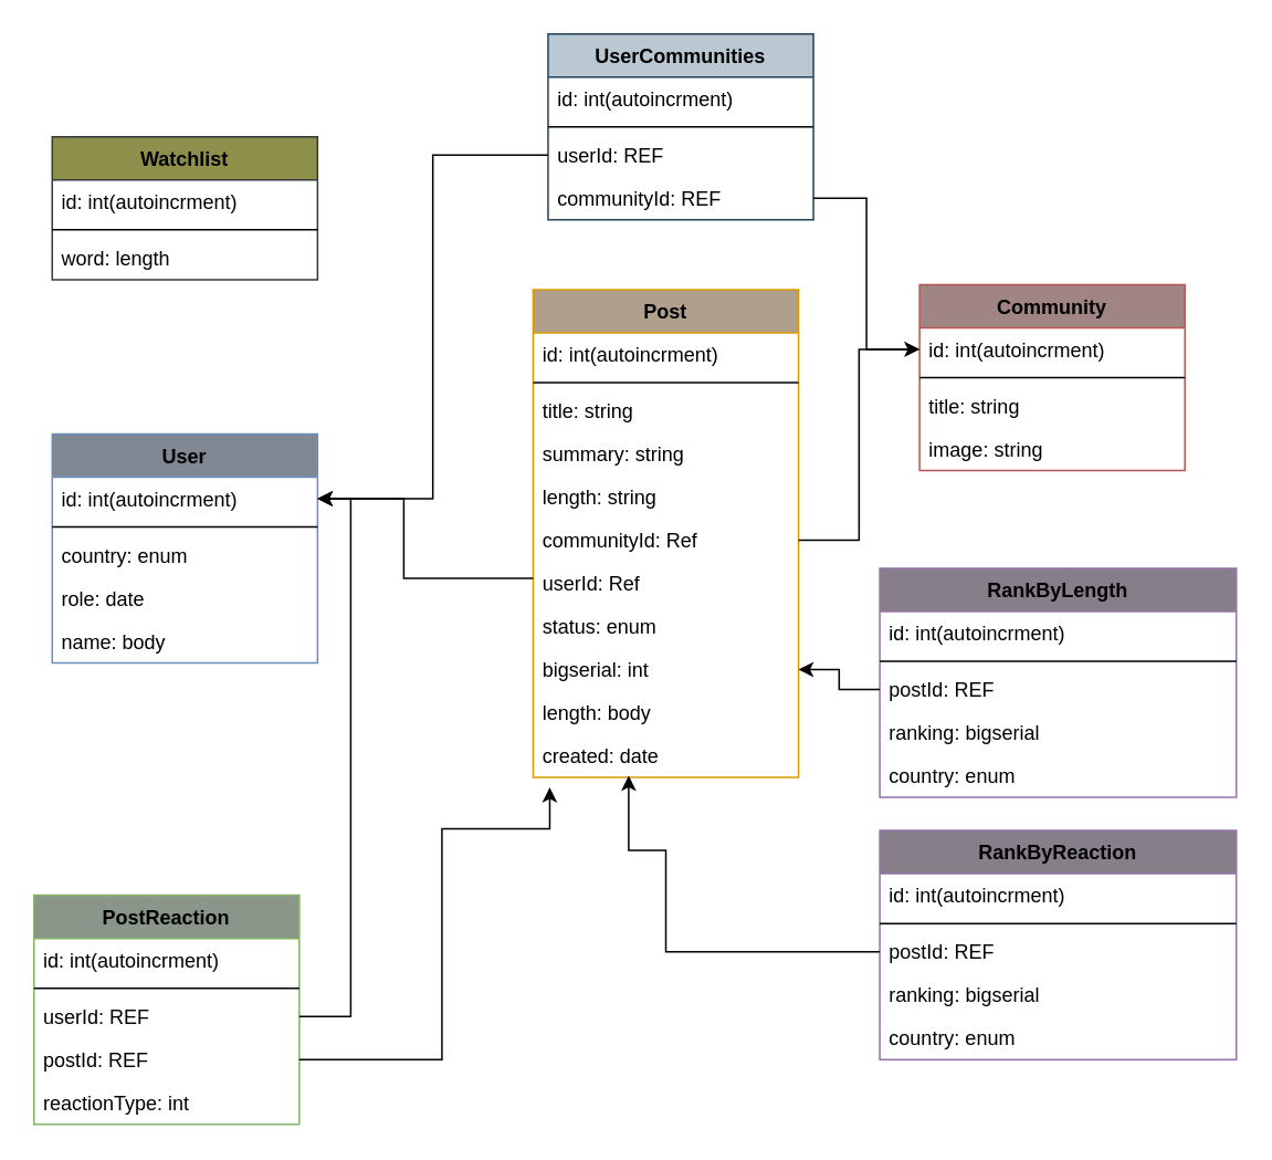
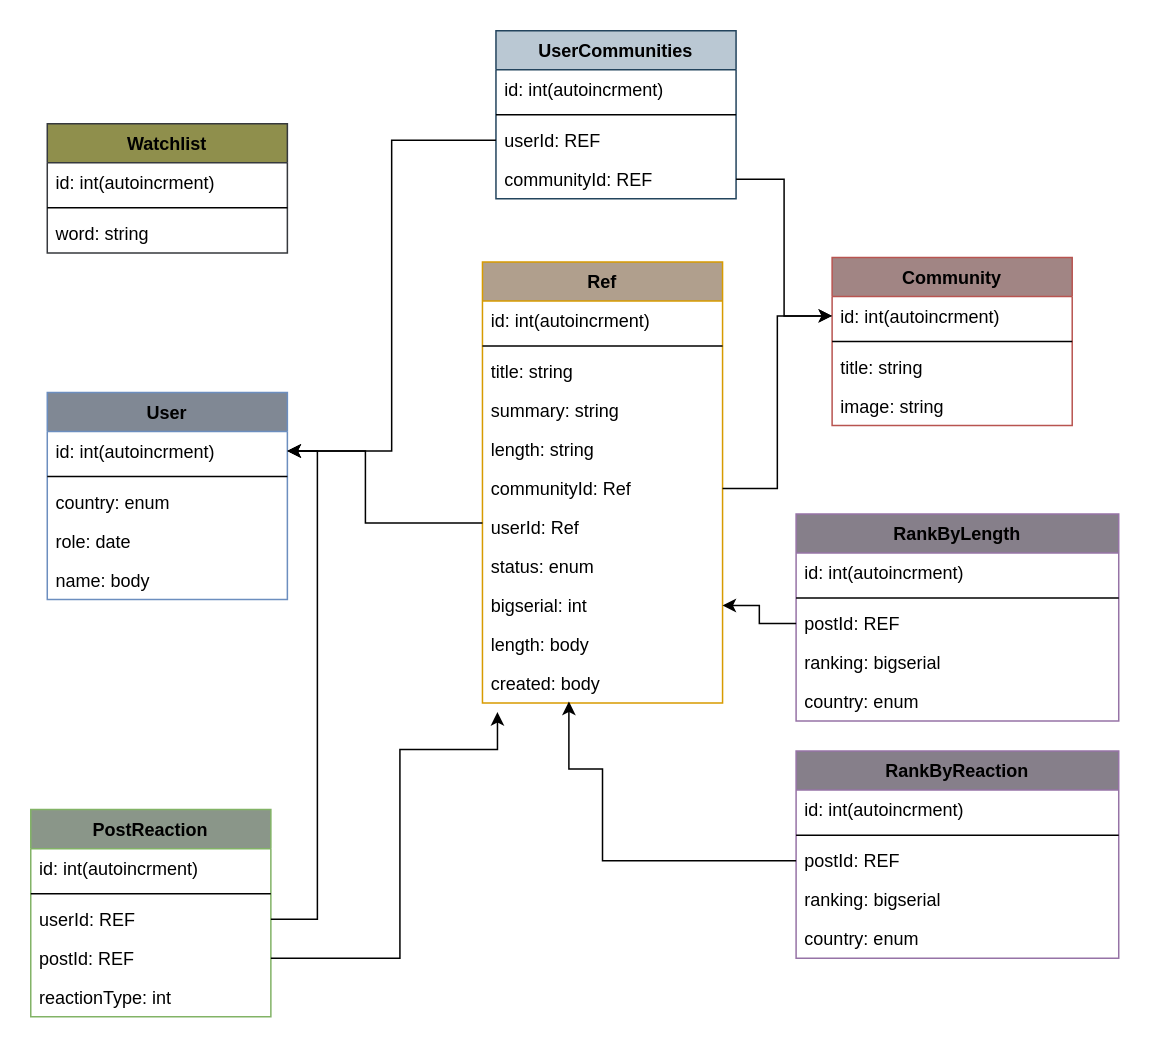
  <mxCell id="0" />
  <mxCell id="1" parent="0" />
  <mxCell id="2" value="User" style="swimlane;fontStyle=1;align=center;verticalAlign=top;childLayout=stackLayout;horizontal=1;startSize=26;horizontalStack=0;resizeParent=1;resizeParentMax=0;resizeLast=0;collapsible=1;marginBottom=0;labelBackgroundColor=none;strokeColor=#6c8ebf;fillColor=#808894;" parent="1" vertex="1"><mxGeometry x="31" y="261" width="160" height="138" as="geometry" /></mxCell>
  <mxCell id="3" value="id: int(autoincrment)" style="text;strokeColor=none;fillColor=none;align=left;verticalAlign=top;spacingLeft=4;spacingRight=4;overflow=hidden;rotatable=0;points=[[0,0.5],[1,0.5]];portConstraint=eastwest;" parent="2" vertex="1"><mxGeometry y="26" width="160" height="26" as="geometry" /></mxCell>
  <mxCell id="4" value="" style="line;strokeWidth=1;fillColor=none;align=left;verticalAlign=middle;spacingTop=-1;spacingLeft=3;spacingRight=3;rotatable=0;labelPosition=right;points=[];portConstraint=eastwest;" parent="2" vertex="1"><mxGeometry y="52" width="160" height="8" as="geometry" /></mxCell>
  <mxCell id="5" value="country: enum" style="text;strokeColor=none;fillColor=none;align=left;verticalAlign=top;spacingLeft=4;spacingRight=4;overflow=hidden;rotatable=0;points=[[0,0.5],[1,0.5]];portConstraint=eastwest;" parent="2" vertex="1"><mxGeometry y="60" width="160" height="26" as="geometry" /></mxCell>
  <mxCell id="6" value="role: date" style="text;strokeColor=none;fillColor=none;align=left;verticalAlign=top;spacingLeft=4;spacingRight=4;overflow=hidden;rotatable=0;points=[[0,0.5],[1,0.5]];portConstraint=eastwest;" parent="2" vertex="1"><mxGeometry y="86" width="160" height="26" as="geometry" /></mxCell>
  <mxCell id="7" value="name: body" style="text;strokeColor=none;fillColor=none;align=left;verticalAlign=top;spacingLeft=4;spacingRight=4;overflow=hidden;rotatable=0;points=[[0,0.5],[1,0.5]];portConstraint=eastwest;" parent="2" vertex="1"><mxGeometry y="112" width="160" height="26" as="geometry" /></mxCell>
  <mxCell id="8" value="Community" style="swimlane;fontStyle=1;align=center;verticalAlign=top;childLayout=stackLayout;horizontal=1;startSize=26;horizontalStack=0;resizeParent=1;resizeParentMax=0;resizeLast=0;collapsible=1;marginBottom=0;strokeColor=#b85450;fillColor=#A18584;" parent="1" vertex="1"><mxGeometry x="554" y="171" width="160" height="112" as="geometry" /></mxCell>
  <mxCell id="9" value="id: int(autoincrment)" style="text;strokeColor=none;fillColor=none;align=left;verticalAlign=top;spacingLeft=4;spacingRight=4;overflow=hidden;rotatable=0;points=[[0,0.5],[1,0.5]];portConstraint=eastwest;" parent="8" vertex="1"><mxGeometry y="26" width="160" height="26" as="geometry" /></mxCell>
  <mxCell id="10" value="" style="line;strokeWidth=1;fillColor=none;align=left;verticalAlign=middle;spacingTop=-1;spacingLeft=3;spacingRight=3;rotatable=0;labelPosition=right;points=[];portConstraint=eastwest;" parent="8" vertex="1"><mxGeometry y="52" width="160" height="8" as="geometry" /></mxCell>
  <mxCell id="11" value="title: string" style="text;strokeColor=none;fillColor=none;align=left;verticalAlign=top;spacingLeft=4;spacingRight=4;overflow=hidden;rotatable=0;points=[[0,0.5],[1,0.5]];portConstraint=eastwest;" parent="8" vertex="1"><mxGeometry y="60" width="160" height="26" as="geometry" /></mxCell>
  <mxCell id="12" value="image: string" style="text;strokeColor=none;fillColor=none;align=left;verticalAlign=top;spacingLeft=4;spacingRight=4;overflow=hidden;rotatable=0;points=[[0,0.5],[1,0.5]];portConstraint=eastwest;" parent="8" vertex="1"><mxGeometry y="86" width="160" height="26" as="geometry" /></mxCell>
- <mxCell id="13" value="Post" style="swimlane;fontStyle=1;align=center;verticalAlign=top;childLayout=stackLayout;horizontal=1;startSize=26;horizontalStack=0;resizeParent=1;resizeParentMax=0;resizeLast=0;collapsible=1;marginBottom=0;strokeColor=#d79b00;fillColor=#B09F8D;" parent="1" vertex="1"><mxGeometry x="321" y="174" width="160" height="294" as="geometry" /></mxCell>
+ <mxCell id="13" value="Ref" style="swimlane;fontStyle=1;align=center;verticalAlign=top;childLayout=stackLayout;horizontal=1;startSize=26;horizontalStack=0;resizeParent=1;resizeParentMax=0;resizeLast=0;collapsible=1;marginBottom=0;strokeColor=#d79b00;fillColor=#B09F8D;" parent="1" vertex="1"><mxGeometry x="321" y="174" width="160" height="294" as="geometry" /></mxCell>
  <mxCell id="14" value="id: int(autoincrment)" style="text;strokeColor=none;fillColor=none;align=left;verticalAlign=top;spacingLeft=4;spacingRight=4;overflow=hidden;rotatable=0;points=[[0,0.5],[1,0.5]];portConstraint=eastwest;" parent="13" vertex="1"><mxGeometry y="26" width="160" height="26" as="geometry" /></mxCell>
  <mxCell id="15" value="" style="line;strokeWidth=1;fillColor=none;align=left;verticalAlign=middle;spacingTop=-1;spacingLeft=3;spacingRight=3;rotatable=0;labelPosition=right;points=[];portConstraint=eastwest;" parent="13" vertex="1"><mxGeometry y="52" width="160" height="8" as="geometry" /></mxCell>
  <mxCell id="16" value="title: string" style="text;strokeColor=none;fillColor=none;align=left;verticalAlign=top;spacingLeft=4;spacingRight=4;overflow=hidden;rotatable=0;points=[[0,0.5],[1,0.5]];portConstraint=eastwest;" parent="13" vertex="1"><mxGeometry y="60" width="160" height="26" as="geometry" /></mxCell>
  <mxCell id="17" value="summary: string" style="text;strokeColor=none;fillColor=none;align=left;verticalAlign=top;spacingLeft=4;spacingRight=4;overflow=hidden;rotatable=0;points=[[0,0.5],[1,0.5]];portConstraint=eastwest;" parent="13" vertex="1"><mxGeometry y="86" width="160" height="26" as="geometry" /></mxCell>
  <mxCell id="18" value="length: string" style="text;strokeColor=none;fillColor=none;align=left;verticalAlign=top;spacingLeft=4;spacingRight=4;overflow=hidden;rotatable=0;points=[[0,0.5],[1,0.5]];portConstraint=eastwest;" parent="13" vertex="1"><mxGeometry y="112" width="160" height="26" as="geometry" /></mxCell>
  <mxCell id="19" value="communityId: Ref" style="text;strokeColor=none;fillColor=none;align=left;verticalAlign=top;spacingLeft=4;spacingRight=4;overflow=hidden;rotatable=0;points=[[0,0.5],[1,0.5]];portConstraint=eastwest;" parent="13" vertex="1"><mxGeometry y="138" width="160" height="26" as="geometry" /></mxCell>
  <mxCell id="20" value="userId: Ref" style="text;strokeColor=none;fillColor=none;align=left;verticalAlign=top;spacingLeft=4;spacingRight=4;overflow=hidden;rotatable=0;points=[[0,0.5],[1,0.5]];portConstraint=eastwest;" parent="13" vertex="1"><mxGeometry y="164" width="160" height="26" as="geometry" /></mxCell>
  <mxCell id="21" value="status: enum" style="text;strokeColor=none;fillColor=none;align=left;verticalAlign=top;spacingLeft=4;spacingRight=4;overflow=hidden;rotatable=0;points=[[0,0.5],[1,0.5]];portConstraint=eastwest;" parent="13" vertex="1"><mxGeometry y="190" width="160" height="26" as="geometry" /></mxCell>
  <mxCell id="22" value="bigserial: int" style="text;strokeColor=none;fillColor=none;align=left;verticalAlign=top;spacingLeft=4;spacingRight=4;overflow=hidden;rotatable=0;points=[[0,0.5],[1,0.5]];portConstraint=eastwest;" parent="13" vertex="1"><mxGeometry y="216" width="160" height="26" as="geometry" /></mxCell>
  <mxCell id="23" value="length: body" style="text;strokeColor=none;fillColor=none;align=left;verticalAlign=top;spacingLeft=4;spacingRight=4;overflow=hidden;rotatable=0;points=[[0,0.5],[1,0.5]];portConstraint=eastwest;" parent="13" vertex="1"><mxGeometry y="242" width="160" height="26" as="geometry" /></mxCell>
- <mxCell id="24" value="created: date" style="text;strokeColor=none;fillColor=none;align=left;verticalAlign=top;spacingLeft=4;spacingRight=4;overflow=hidden;rotatable=0;points=[[0,0.5],[1,0.5]];portConstraint=eastwest;" parent="13" vertex="1"><mxGeometry y="268" width="160" height="26" as="geometry" /></mxCell>
+ <mxCell id="24" value="created: body" style="text;strokeColor=none;fillColor=none;align=left;verticalAlign=top;spacingLeft=4;spacingRight=4;overflow=hidden;rotatable=0;points=[[0,0.5],[1,0.5]];portConstraint=eastwest;" parent="13" vertex="1"><mxGeometry y="268" width="160" height="26" as="geometry" /></mxCell>
  <mxCell id="25" style="edgeStyle=orthogonalEdgeStyle;rounded=0;orthogonalLoop=1;jettySize=auto;html=1;" parent="1" source="19" target="9" edge="1"><mxGeometry relative="1" as="geometry" /></mxCell>
  <mxCell id="26" style="edgeStyle=orthogonalEdgeStyle;rounded=0;orthogonalLoop=1;jettySize=auto;html=1;entryX=1;entryY=0.5;entryDx=0;entryDy=0;" parent="1" source="20" target="3" edge="1"><mxGeometry relative="1" as="geometry"><Array as="points"><mxPoint x="243" y="348" /><mxPoint x="243" y="300" /></Array></mxGeometry></mxCell>
  <mxCell id="27" value="PostReaction" style="swimlane;fontStyle=1;align=center;verticalAlign=top;childLayout=stackLayout;horizontal=1;startSize=26;horizontalStack=0;resizeParent=1;resizeParentMax=0;resizeLast=0;collapsible=1;marginBottom=0;strokeColor=#82b366;fillColor=#8A9689;" parent="1" vertex="1"><mxGeometry x="20" y="539" width="160" height="138" as="geometry" /></mxCell>
  <mxCell id="28" value="id: int(autoincrment)" style="text;strokeColor=none;fillColor=none;align=left;verticalAlign=top;spacingLeft=4;spacingRight=4;overflow=hidden;rotatable=0;points=[[0,0.5],[1,0.5]];portConstraint=eastwest;" parent="27" vertex="1"><mxGeometry y="26" width="160" height="26" as="geometry" /></mxCell>
  <mxCell id="29" value="" style="line;strokeWidth=1;fillColor=none;align=left;verticalAlign=middle;spacingTop=-1;spacingLeft=3;spacingRight=3;rotatable=0;labelPosition=right;points=[];portConstraint=eastwest;" parent="27" vertex="1"><mxGeometry y="52" width="160" height="8" as="geometry" /></mxCell>
  <mxCell id="30" value="userId: REF" style="text;strokeColor=none;fillColor=none;align=left;verticalAlign=top;spacingLeft=4;spacingRight=4;overflow=hidden;rotatable=0;points=[[0,0.5],[1,0.5]];portConstraint=eastwest;" parent="27" vertex="1"><mxGeometry y="60" width="160" height="26" as="geometry" /></mxCell>
  <mxCell id="31" value="postId: REF" style="text;strokeColor=none;fillColor=none;align=left;verticalAlign=top;spacingLeft=4;spacingRight=4;overflow=hidden;rotatable=0;points=[[0,0.5],[1,0.5]];portConstraint=eastwest;" parent="27" vertex="1"><mxGeometry y="86" width="160" height="26" as="geometry" /></mxCell>
  <mxCell id="32" value="reactionType: int" style="text;strokeColor=none;fillColor=none;align=left;verticalAlign=top;spacingLeft=4;spacingRight=4;overflow=hidden;rotatable=0;points=[[0,0.5],[1,0.5]];portConstraint=eastwest;" parent="27" vertex="1"><mxGeometry y="112" width="160" height="26" as="geometry" /></mxCell>
  <mxCell id="33" style="edgeStyle=orthogonalEdgeStyle;rounded=0;orthogonalLoop=1;jettySize=auto;html=1;entryX=1;entryY=0.5;entryDx=0;entryDy=0;" parent="1" source="30" target="3" edge="1"><mxGeometry relative="1" as="geometry" /></mxCell>
  <mxCell id="34" value="UserCommunities" style="swimlane;fontStyle=1;align=center;verticalAlign=top;childLayout=stackLayout;horizontal=1;startSize=26;horizontalStack=0;resizeParent=1;resizeParentMax=0;resizeLast=0;collapsible=1;marginBottom=0;fillColor=#bac8d3;strokeColor=#23445d;" parent="1" vertex="1"><mxGeometry x="330" y="20" width="160" height="112" as="geometry" /></mxCell>
  <mxCell id="35" value="id: int(autoincrment)" style="text;strokeColor=none;fillColor=none;align=left;verticalAlign=top;spacingLeft=4;spacingRight=4;overflow=hidden;rotatable=0;points=[[0,0.5],[1,0.5]];portConstraint=eastwest;" parent="34" vertex="1"><mxGeometry y="26" width="160" height="26" as="geometry" /></mxCell>
  <mxCell id="36" value="" style="line;strokeWidth=1;fillColor=none;align=left;verticalAlign=middle;spacingTop=-1;spacingLeft=3;spacingRight=3;rotatable=0;labelPosition=right;points=[];portConstraint=eastwest;" parent="34" vertex="1"><mxGeometry y="52" width="160" height="8" as="geometry" /></mxCell>
  <mxCell id="37" value="userId: REF" style="text;strokeColor=none;fillColor=none;align=left;verticalAlign=top;spacingLeft=4;spacingRight=4;overflow=hidden;rotatable=0;points=[[0,0.5],[1,0.5]];portConstraint=eastwest;" parent="34" vertex="1"><mxGeometry y="60" width="160" height="26" as="geometry" /></mxCell>
  <mxCell id="38" value="communityId: REF" style="text;strokeColor=none;fillColor=none;align=left;verticalAlign=top;spacingLeft=4;spacingRight=4;overflow=hidden;rotatable=0;points=[[0,0.5],[1,0.5]];portConstraint=eastwest;" parent="34" vertex="1"><mxGeometry y="86" width="160" height="26" as="geometry" /></mxCell>
  <mxCell id="39" style="edgeStyle=orthogonalEdgeStyle;rounded=0;orthogonalLoop=1;jettySize=auto;html=1;" parent="1" source="37" target="3" edge="1"><mxGeometry relative="1" as="geometry" /></mxCell>
  <mxCell id="40" style="edgeStyle=orthogonalEdgeStyle;rounded=0;orthogonalLoop=1;jettySize=auto;html=1;entryX=0;entryY=0.5;entryDx=0;entryDy=0;" parent="1" source="38" target="9" edge="1"><mxGeometry relative="1" as="geometry" /></mxCell>
  <mxCell id="41" value="Watchlist" style="swimlane;fontStyle=1;align=center;verticalAlign=top;childLayout=stackLayout;horizontal=1;startSize=26;horizontalStack=0;resizeParent=1;resizeParentMax=0;resizeLast=0;collapsible=1;marginBottom=0;strokeColor=#36393d;fillColor=#8F8F4C;" parent="1" vertex="1"><mxGeometry x="31" y="82" width="160" height="86" as="geometry" /></mxCell>
  <mxCell id="42" value="id: int(autoincrment)" style="text;strokeColor=none;fillColor=none;align=left;verticalAlign=top;spacingLeft=4;spacingRight=4;overflow=hidden;rotatable=0;points=[[0,0.5],[1,0.5]];portConstraint=eastwest;" parent="41" vertex="1"><mxGeometry y="26" width="160" height="26" as="geometry" /></mxCell>
  <mxCell id="43" value="" style="line;strokeWidth=1;fillColor=none;align=left;verticalAlign=middle;spacingTop=-1;spacingLeft=3;spacingRight=3;rotatable=0;labelPosition=right;points=[];portConstraint=eastwest;" parent="41" vertex="1"><mxGeometry y="52" width="160" height="8" as="geometry" /></mxCell>
- <mxCell id="44" value="word: length" style="text;strokeColor=none;fillColor=none;align=left;verticalAlign=top;spacingLeft=4;spacingRight=4;overflow=hidden;rotatable=0;points=[[0,0.5],[1,0.5]];portConstraint=eastwest;" parent="41" vertex="1"><mxGeometry y="60" width="160" height="26" as="geometry" /></mxCell>
+ <mxCell id="44" value="word: string" style="text;strokeColor=none;fillColor=none;align=left;verticalAlign=top;spacingLeft=4;spacingRight=4;overflow=hidden;rotatable=0;points=[[0,0.5],[1,0.5]];portConstraint=eastwest;" parent="41" vertex="1"><mxGeometry y="60" width="160" height="26" as="geometry" /></mxCell>
  <mxCell id="45" value="RankByReaction" style="swimlane;fontStyle=1;align=center;verticalAlign=top;childLayout=stackLayout;horizontal=1;startSize=26;horizontalStack=0;resizeParent=1;resizeParentMax=0;resizeLast=0;collapsible=1;marginBottom=0;strokeColor=#9673a6;fillColor=#867F8A;" parent="1" vertex="1"><mxGeometry x="530" y="500" width="215" height="138" as="geometry" /></mxCell>
  <mxCell id="46" value="id: int(autoincrment)" style="text;strokeColor=none;fillColor=none;align=left;verticalAlign=top;spacingLeft=4;spacingRight=4;overflow=hidden;rotatable=0;points=[[0,0.5],[1,0.5]];portConstraint=eastwest;" parent="45" vertex="1"><mxGeometry y="26" width="215" height="26" as="geometry" /></mxCell>
  <mxCell id="47" value="" style="line;strokeWidth=1;fillColor=none;align=left;verticalAlign=middle;spacingTop=-1;spacingLeft=3;spacingRight=3;rotatable=0;labelPosition=right;points=[];portConstraint=eastwest;" parent="45" vertex="1"><mxGeometry y="52" width="215" height="8" as="geometry" /></mxCell>
  <mxCell id="48" value="postId: REF" style="text;strokeColor=none;fillColor=none;align=left;verticalAlign=top;spacingLeft=4;spacingRight=4;overflow=hidden;rotatable=0;points=[[0,0.5],[1,0.5]];portConstraint=eastwest;" parent="45" vertex="1"><mxGeometry y="60" width="215" height="26" as="geometry" /></mxCell>
  <mxCell id="49" value="ranking: bigserial" style="text;strokeColor=none;fillColor=none;align=left;verticalAlign=top;spacingLeft=4;spacingRight=4;overflow=hidden;rotatable=0;points=[[0,0.5],[1,0.5]];portConstraint=eastwest;" parent="45" vertex="1"><mxGeometry y="86" width="215" height="26" as="geometry" /></mxCell>
  <mxCell id="50" value="country: enum" style="text;strokeColor=none;fillColor=none;align=left;verticalAlign=top;spacingLeft=4;spacingRight=4;overflow=hidden;rotatable=0;points=[[0,0.5],[1,0.5]];portConstraint=eastwest;" parent="45" vertex="1"><mxGeometry y="112" width="215" height="26" as="geometry" /></mxCell>
  <mxCell id="51" value="RankByLength" style="swimlane;fontStyle=1;align=center;verticalAlign=top;childLayout=stackLayout;horizontal=1;startSize=26;horizontalStack=0;resizeParent=1;resizeParentMax=0;resizeLast=0;collapsible=1;marginBottom=0;strokeColor=#9673a6;fillColor=#867F8A;" parent="1" vertex="1"><mxGeometry x="530" y="342" width="215" height="138" as="geometry" /></mxCell>
  <mxCell id="52" value="id: int(autoincrment)" style="text;strokeColor=none;fillColor=none;align=left;verticalAlign=top;spacingLeft=4;spacingRight=4;overflow=hidden;rotatable=0;points=[[0,0.5],[1,0.5]];portConstraint=eastwest;" parent="51" vertex="1"><mxGeometry y="26" width="215" height="26" as="geometry" /></mxCell>
  <mxCell id="53" value="" style="line;strokeWidth=1;fillColor=none;align=left;verticalAlign=middle;spacingTop=-1;spacingLeft=3;spacingRight=3;rotatable=0;labelPosition=right;points=[];portConstraint=eastwest;" parent="51" vertex="1"><mxGeometry y="52" width="215" height="8" as="geometry" /></mxCell>
  <mxCell id="54" value="postId: REF" style="text;strokeColor=none;fillColor=none;align=left;verticalAlign=top;spacingLeft=4;spacingRight=4;overflow=hidden;rotatable=0;points=[[0,0.5],[1,0.5]];portConstraint=eastwest;" parent="51" vertex="1"><mxGeometry y="60" width="215" height="26" as="geometry" /></mxCell>
  <mxCell id="55" value="ranking: bigserial" style="text;strokeColor=none;fillColor=none;align=left;verticalAlign=top;spacingLeft=4;spacingRight=4;overflow=hidden;rotatable=0;points=[[0,0.5],[1,0.5]];portConstraint=eastwest;" parent="51" vertex="1"><mxGeometry y="86" width="215" height="26" as="geometry" /></mxCell>
  <mxCell id="56" value="country: enum" style="text;strokeColor=none;fillColor=none;align=left;verticalAlign=top;spacingLeft=4;spacingRight=4;overflow=hidden;rotatable=0;points=[[0,0.5],[1,0.5]];portConstraint=eastwest;" parent="51" vertex="1"><mxGeometry y="112" width="215" height="26" as="geometry" /></mxCell>
  <mxCell id="57" style="edgeStyle=orthogonalEdgeStyle;rounded=0;orthogonalLoop=1;jettySize=auto;html=1;fontColor=#000000;" parent="1" source="31" edge="1"><mxGeometry relative="1" as="geometry"><mxPoint x="331" y="474" as="targetPoint" /><Array as="points"><mxPoint x="266" y="638" /><mxPoint x="266" y="499" /><mxPoint x="331" y="499" /></Array></mxGeometry></mxCell>
  <mxCell id="58" style="edgeStyle=orthogonalEdgeStyle;rounded=0;orthogonalLoop=1;jettySize=auto;html=1;entryX=0.36;entryY=0.96;entryDx=0;entryDy=0;entryPerimeter=0;fontColor=#000000;exitX=0;exitY=0.5;exitDx=0;exitDy=0;" parent="1" source="48" target="24" edge="1"><mxGeometry relative="1" as="geometry"><mxPoint x="298" y="657" as="sourcePoint" /><Array as="points"><mxPoint x="401" y="573" /><mxPoint x="401" y="512" /><mxPoint x="379" y="512" /></Array></mxGeometry></mxCell>
  <mxCell id="59" style="edgeStyle=orthogonalEdgeStyle;rounded=0;orthogonalLoop=1;jettySize=auto;html=1;entryX=1;entryY=0.5;entryDx=0;entryDy=0;fontColor=#000000;" parent="1" source="54" target="22" edge="1"><mxGeometry relative="1" as="geometry" /></mxCell>
